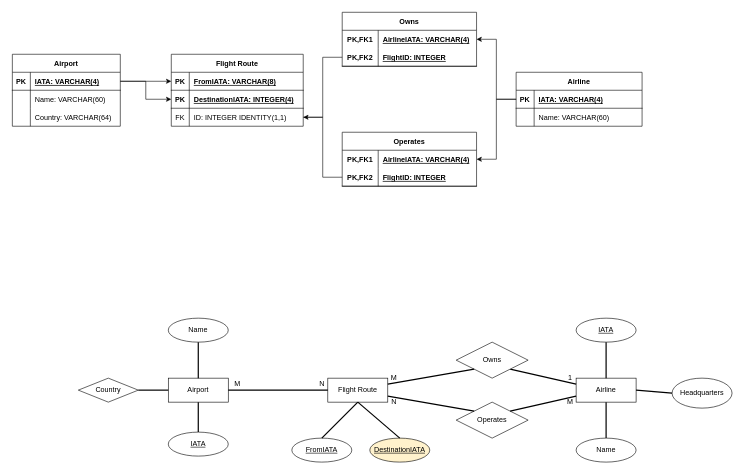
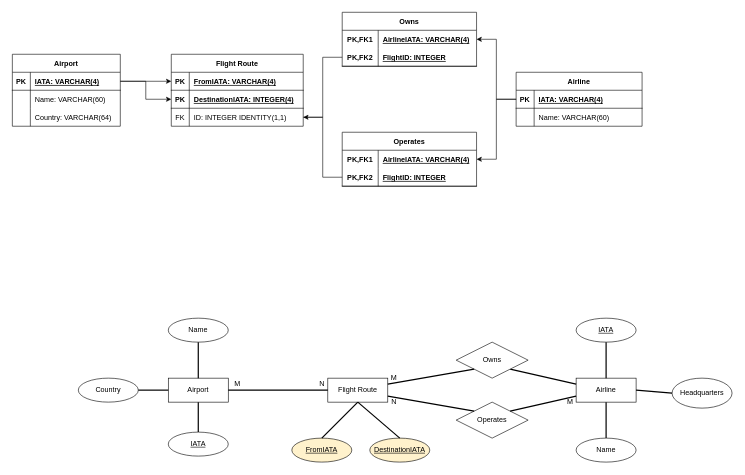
  <mxCell id="0" />
  <mxCell id="1" parent="0" />
  <mxCell id="2" value="Airport" style="shape=table;startSize=30;container=1;collapsible=1;childLayout=tableLayout;fixedRows=1;rowLines=0;fontStyle=1;align=center;resizeLast=1;" vertex="1" parent="1"><mxGeometry x="20" y="90" width="180" height="120" as="geometry" /></mxCell>
  <mxCell id="3" value="" style="shape=tableRow;horizontal=0;startSize=0;swimlaneHead=0;swimlaneBody=0;fillColor=none;collapsible=0;dropTarget=0;points=[[0,0.5],[1,0.5]];portConstraint=eastwest;top=0;left=0;right=0;bottom=1;" vertex="1" parent="2"><mxGeometry y="30" width="180" height="30" as="geometry" /></mxCell>
  <mxCell id="4" value="PK" style="shape=partialRectangle;connectable=0;fillColor=none;top=0;left=0;bottom=0;right=0;fontStyle=1;overflow=hidden;" vertex="1" parent="3"><mxGeometry width="30" height="30" as="geometry"><mxRectangle width="30" height="30" as="alternateBounds" /></mxGeometry></mxCell>
  <mxCell id="5" value="IATA: VARCHAR(4)" style="shape=partialRectangle;connectable=0;fillColor=none;top=0;left=0;bottom=0;right=0;align=left;spacingLeft=6;fontStyle=5;overflow=hidden;" vertex="1" parent="3"><mxGeometry x="30" width="150" height="30" as="geometry"><mxRectangle width="150" height="30" as="alternateBounds" /></mxGeometry></mxCell>
  <mxCell id="6" value="" style="shape=tableRow;horizontal=0;startSize=0;swimlaneHead=0;swimlaneBody=0;fillColor=none;collapsible=0;dropTarget=0;points=[[0,0.5],[1,0.5]];portConstraint=eastwest;top=0;left=0;right=0;bottom=0;" vertex="1" parent="2"><mxGeometry y="60" width="180" height="30" as="geometry" /></mxCell>
  <mxCell id="7" value="" style="shape=partialRectangle;connectable=0;fillColor=none;top=0;left=0;bottom=0;right=0;editable=1;overflow=hidden;" vertex="1" parent="6"><mxGeometry width="30" height="30" as="geometry"><mxRectangle width="30" height="30" as="alternateBounds" /></mxGeometry></mxCell>
  <mxCell id="8" value="Name: VARCHAR(60)" style="shape=partialRectangle;connectable=0;fillColor=none;top=0;left=0;bottom=0;right=0;align=left;spacingLeft=6;overflow=hidden;" vertex="1" parent="6"><mxGeometry x="30" width="150" height="30" as="geometry"><mxRectangle width="150" height="30" as="alternateBounds" /></mxGeometry></mxCell>
  <mxCell id="9" value="" style="shape=tableRow;horizontal=0;startSize=0;swimlaneHead=0;swimlaneBody=0;fillColor=none;collapsible=0;dropTarget=0;points=[[0,0.5],[1,0.5]];portConstraint=eastwest;top=0;left=0;right=0;bottom=0;" vertex="1" parent="2"><mxGeometry y="90" width="180" height="30" as="geometry" /></mxCell>
  <mxCell id="10" value="" style="shape=partialRectangle;connectable=0;fillColor=none;top=0;left=0;bottom=0;right=0;editable=1;overflow=hidden;" vertex="1" parent="9"><mxGeometry width="30" height="30" as="geometry"><mxRectangle width="30" height="30" as="alternateBounds" /></mxGeometry></mxCell>
  <mxCell id="11" value="Country: VARCHAR(64)" style="shape=partialRectangle;connectable=0;fillColor=none;top=0;left=0;bottom=0;right=0;align=left;spacingLeft=6;overflow=hidden;" vertex="1" parent="9"><mxGeometry x="30" width="150" height="30" as="geometry"><mxRectangle width="150" height="30" as="alternateBounds" /></mxGeometry></mxCell>
  <mxCell id="12" value="Flight Route" style="shape=table;startSize=30;container=1;collapsible=1;childLayout=tableLayout;fixedRows=1;rowLines=0;fontStyle=1;align=center;resizeLast=1;" vertex="1" parent="1"><mxGeometry x="285" y="90" width="220" height="120" as="geometry" /></mxCell>
  <mxCell id="13" value="" style="shape=tableRow;horizontal=0;startSize=0;swimlaneHead=0;swimlaneBody=0;fillColor=none;collapsible=0;dropTarget=0;points=[[0,0.5],[1,0.5]];portConstraint=eastwest;top=0;left=0;right=0;bottom=1;" vertex="1" parent="12"><mxGeometry y="30" width="220" height="30" as="geometry" /></mxCell>
  <mxCell id="14" value="PK" style="shape=partialRectangle;connectable=0;fillColor=none;top=0;left=0;bottom=0;right=0;fontStyle=1;overflow=hidden;" vertex="1" parent="13"><mxGeometry width="30" height="30" as="geometry"><mxRectangle width="30" height="30" as="alternateBounds" /></mxGeometry></mxCell>
- <mxCell id="15" value="FromIATA: VARCHAR(8)" style="shape=partialRectangle;connectable=0;fillColor=none;top=0;left=0;bottom=0;right=0;align=left;spacingLeft=6;fontStyle=5;overflow=hidden;" vertex="1" parent="13"><mxGeometry x="30" width="190" height="30" as="geometry"><mxRectangle width="190" height="30" as="alternateBounds" /></mxGeometry></mxCell>
+ <mxCell id="15" value="FromIATA: VARCHAR(4)" style="shape=partialRectangle;connectable=0;fillColor=none;top=0;left=0;bottom=0;right=0;align=left;spacingLeft=6;fontStyle=5;overflow=hidden;" vertex="1" parent="13"><mxGeometry x="30" width="190" height="30" as="geometry"><mxRectangle width="190" height="30" as="alternateBounds" /></mxGeometry></mxCell>
  <mxCell id="16" value="" style="shape=tableRow;horizontal=0;startSize=0;swimlaneHead=0;swimlaneBody=0;fillColor=none;collapsible=0;dropTarget=0;points=[[0,0.5],[1,0.5]];portConstraint=eastwest;top=0;left=0;right=0;bottom=1;" vertex="1" parent="12"><mxGeometry y="60" width="220" height="30" as="geometry" /></mxCell>
  <mxCell id="17" value="PK" style="shape=partialRectangle;connectable=0;fillColor=none;top=0;left=0;bottom=0;right=0;fontStyle=1;overflow=hidden;" vertex="1" parent="16"><mxGeometry width="30" height="30" as="geometry"><mxRectangle width="30" height="30" as="alternateBounds" /></mxGeometry></mxCell>
  <mxCell id="18" value="DestinationIATA: INTEGER(4)" style="shape=partialRectangle;connectable=0;fillColor=none;top=0;left=0;bottom=0;right=0;align=left;spacingLeft=6;fontStyle=5;overflow=hidden;" vertex="1" parent="16"><mxGeometry x="30" width="190" height="30" as="geometry"><mxRectangle width="190" height="30" as="alternateBounds" /></mxGeometry></mxCell>
  <mxCell id="19" value="" style="shape=tableRow;horizontal=0;startSize=0;swimlaneHead=0;swimlaneBody=0;fillColor=none;collapsible=0;dropTarget=0;points=[[0,0.5],[1,0.5]];portConstraint=eastwest;top=0;left=0;right=0;bottom=0;" vertex="1" parent="12"><mxGeometry y="90" width="220" height="30" as="geometry" /></mxCell>
  <mxCell id="20" value="FK" style="shape=partialRectangle;connectable=0;fillColor=none;top=0;left=0;bottom=0;right=0;editable=1;overflow=hidden;" vertex="1" parent="19"><mxGeometry width="30" height="30" as="geometry"><mxRectangle width="30" height="30" as="alternateBounds" /></mxGeometry></mxCell>
  <mxCell id="21" value="ID: INTEGER IDENTITY(1,1)" style="shape=partialRectangle;connectable=0;fillColor=none;top=0;left=0;bottom=0;right=0;align=left;spacingLeft=6;overflow=hidden;" vertex="1" parent="19"><mxGeometry x="30" width="190" height="30" as="geometry"><mxRectangle width="190" height="30" as="alternateBounds" /></mxGeometry></mxCell>
  <mxCell id="22" value="Airline" style="shape=table;startSize=30;container=1;collapsible=1;childLayout=tableLayout;fixedRows=1;rowLines=0;fontStyle=1;align=center;resizeLast=1;" vertex="1" parent="1"><mxGeometry x="860" y="120" width="210" height="90" as="geometry" /></mxCell>
  <mxCell id="23" value="" style="shape=tableRow;horizontal=0;startSize=0;swimlaneHead=0;swimlaneBody=0;fillColor=none;collapsible=0;dropTarget=0;points=[[0,0.5],[1,0.5]];portConstraint=eastwest;top=0;left=0;right=0;bottom=1;" vertex="1" parent="22"><mxGeometry y="30" width="210" height="30" as="geometry" /></mxCell>
  <mxCell id="24" value="PK" style="shape=partialRectangle;connectable=0;fillColor=none;top=0;left=0;bottom=0;right=0;fontStyle=1;overflow=hidden;" vertex="1" parent="23"><mxGeometry width="30" height="30" as="geometry"><mxRectangle width="30" height="30" as="alternateBounds" /></mxGeometry></mxCell>
  <mxCell id="25" value="IATA: VARCHAR(4)" style="shape=partialRectangle;connectable=0;fillColor=none;top=0;left=0;bottom=0;right=0;align=left;spacingLeft=6;fontStyle=5;overflow=hidden;" vertex="1" parent="23"><mxGeometry x="30" width="180" height="30" as="geometry"><mxRectangle width="180" height="30" as="alternateBounds" /></mxGeometry></mxCell>
  <mxCell id="26" value="" style="shape=tableRow;horizontal=0;startSize=0;swimlaneHead=0;swimlaneBody=0;fillColor=none;collapsible=0;dropTarget=0;points=[[0,0.5],[1,0.5]];portConstraint=eastwest;top=0;left=0;right=0;bottom=0;" vertex="1" parent="22"><mxGeometry y="60" width="210" height="30" as="geometry" /></mxCell>
  <mxCell id="27" value="" style="shape=partialRectangle;connectable=0;fillColor=none;top=0;left=0;bottom=0;right=0;editable=1;overflow=hidden;" vertex="1" parent="26"><mxGeometry width="30" height="30" as="geometry"><mxRectangle width="30" height="30" as="alternateBounds" /></mxGeometry></mxCell>
  <mxCell id="28" value="Name: VARCHAR(60)" style="shape=partialRectangle;connectable=0;fillColor=none;top=0;left=0;bottom=0;right=0;align=left;spacingLeft=6;overflow=hidden;" vertex="1" parent="26"><mxGeometry x="30" width="180" height="30" as="geometry"><mxRectangle width="180" height="30" as="alternateBounds" /></mxGeometry></mxCell>
  <mxCell id="29" value="Airport" style="whiteSpace=wrap;html=1;align=center;" vertex="1" parent="1"><mxGeometry x="280" y="630" width="100" height="40" as="geometry" /></mxCell>
  <mxCell id="30" value="Name" style="ellipse;whiteSpace=wrap;html=1;align=center;" vertex="1" parent="1"><mxGeometry x="280" y="530" width="100" height="40" as="geometry" /></mxCell>
- <mxCell id="31" value="Country" style="rhombus;whiteSpace=wrap;html=1;align=center;" vertex="1" parent="1"><mxGeometry x="130" y="630" width="100" height="40" as="geometry" /></mxCell>
+ <mxCell id="31" value="Country" style="ellipse;whiteSpace=wrap;html=1;align=center;" vertex="1" parent="1"><mxGeometry x="130" y="630" width="100" height="40" as="geometry" /></mxCell>
  <mxCell id="32" value="" style="endArrow=none;html=1;rounded=0;strokeWidth=2;jumpSize=6;exitX=1;exitY=0.5;exitDx=0;exitDy=0;entryX=0;entryY=0.5;entryDx=0;entryDy=0;" edge="1" parent="1" source="31" target="29"><mxGeometry relative="1" as="geometry"><mxPoint x="170" y="680" as="sourcePoint" /><mxPoint x="330" y="680" as="targetPoint" /></mxGeometry></mxCell>
  <mxCell id="33" value="" style="endArrow=none;html=1;rounded=0;strokeWidth=2;jumpSize=6;exitX=0.5;exitY=1;exitDx=0;exitDy=0;entryX=0.5;entryY=0;entryDx=0;entryDy=0;" edge="1" parent="1" source="30" target="29"><mxGeometry relative="1" as="geometry"><mxPoint x="230" y="600" as="sourcePoint" /><mxPoint x="390" y="600" as="targetPoint" /></mxGeometry></mxCell>
  <mxCell id="34" value="Flight Route" style="whiteSpace=wrap;html=1;align=center;" vertex="1" parent="1"><mxGeometry x="546" y="630" width="100" height="40" as="geometry" /></mxCell>
  <mxCell id="35" value="Airline" style="whiteSpace=wrap;html=1;align=center;" vertex="1" parent="1"><mxGeometry x="960" y="630" width="100" height="40" as="geometry" /></mxCell>
- <mxCell id="36" value="&lt;u&gt;FromIATA&lt;/u&gt;" style="ellipse;whiteSpace=wrap;html=1;align=center;" vertex="1" parent="1"><mxGeometry x="486" y="730" width="100" height="40" as="geometry" /></mxCell>
+ <mxCell id="36" value="&lt;u&gt;FromIATA&lt;/u&gt;" style="ellipse;whiteSpace=wrap;html=1;align=center;fillColor=#fff2cc;" vertex="1" parent="1"><mxGeometry x="486" y="730" width="100" height="40" as="geometry" /></mxCell>
  <mxCell id="37" value="&lt;u&gt;DestinationIATA&lt;/u&gt;" style="ellipse;whiteSpace=wrap;html=1;align=center;fillColor=#fff2cc;" vertex="1" parent="1"><mxGeometry x="616" y="730" width="100" height="40" as="geometry" /></mxCell>
  <mxCell id="38" value="" style="endArrow=none;html=1;rounded=0;strokeWidth=2;jumpSize=6;exitX=0.5;exitY=0;exitDx=0;exitDy=0;entryX=0.5;entryY=1;entryDx=0;entryDy=0;" edge="1" parent="1" source="36" target="34"><mxGeometry relative="1" as="geometry"><mxPoint x="566" y="710" as="sourcePoint" /><mxPoint x="726" y="710" as="targetPoint" /></mxGeometry></mxCell>
  <mxCell id="39" value="" style="endArrow=none;html=1;rounded=0;strokeWidth=2;jumpSize=6;exitX=0.5;exitY=0;exitDx=0;exitDy=0;entryX=0.5;entryY=1;entryDx=0;entryDy=0;" edge="1" parent="1" source="37" target="34"><mxGeometry relative="1" as="geometry"><mxPoint x="546" y="740" as="sourcePoint" /><mxPoint x="606" y="680" as="targetPoint" /></mxGeometry></mxCell>
  <mxCell id="40" value="Name" style="ellipse;whiteSpace=wrap;html=1;align=center;" vertex="1" parent="1"><mxGeometry x="960" y="730" width="100" height="40" as="geometry" /></mxCell>
  <mxCell id="41" value="&lt;u&gt;IATA&lt;/u&gt;" style="ellipse;whiteSpace=wrap;html=1;align=center;" vertex="1" parent="1"><mxGeometry x="960" y="530" width="100" height="40" as="geometry" /></mxCell>
  <mxCell id="42" value="" style="endArrow=none;html=1;rounded=0;strokeWidth=2;jumpSize=6;exitX=0.5;exitY=0;exitDx=0;exitDy=0;entryX=0.5;entryY=1;entryDx=0;entryDy=0;" edge="1" parent="1" source="35" target="41"><mxGeometry relative="1" as="geometry"><mxPoint x="910" y="590" as="sourcePoint" /><mxPoint x="1070" y="590" as="targetPoint" /></mxGeometry></mxCell>
  <mxCell id="43" value="" style="endArrow=none;html=1;rounded=0;strokeWidth=2;jumpSize=6;entryX=0.5;entryY=1;entryDx=0;entryDy=0;exitX=0.5;exitY=0;exitDx=0;exitDy=0;" edge="1" parent="1" source="40" target="35"><mxGeometry relative="1" as="geometry"><mxPoint x="830" y="700" as="sourcePoint" /><mxPoint x="990" y="700" as="targetPoint" /></mxGeometry></mxCell>
  <mxCell id="44" value="Headquarters" style="ellipse;whiteSpace=wrap;html=1;align=center;" vertex="1" parent="1"><mxGeometry x="1120" y="630" width="100" height="50" as="geometry" /></mxCell>
  <mxCell id="45" value="" style="endArrow=none;html=1;rounded=0;strokeWidth=2;jumpSize=6;entryX=0;entryY=0.5;entryDx=0;entryDy=0;exitX=1;exitY=0.5;exitDx=0;exitDy=0;" edge="1" parent="1" source="35" target="44"><mxGeometry relative="1" as="geometry"><mxPoint x="1020" y="740" as="sourcePoint" /><mxPoint x="1020" y="680" as="targetPoint" /></mxGeometry></mxCell>
  <mxCell id="46" value="" style="endArrow=none;html=1;rounded=0;strokeWidth=2;jumpSize=6;exitX=1;exitY=1;exitDx=0;exitDy=0;entryX=0;entryY=0.25;entryDx=0;entryDy=0;" edge="1" parent="1" source="48" target="35"><mxGeometry relative="1" as="geometry"><mxPoint x="550" y="630" as="sourcePoint" /><mxPoint x="710" y="630" as="targetPoint" /></mxGeometry></mxCell>
  <mxCell id="47" value="" style="endArrow=none;html=1;rounded=0;strokeWidth=2;jumpSize=6;exitX=0.5;exitY=1;exitDx=0;exitDy=0;entryX=0.5;entryY=0;entryDx=0;entryDy=0;" edge="1" parent="1" source="29" target="58"><mxGeometry relative="1" as="geometry"><mxPoint x="340" y="580" as="sourcePoint" /><mxPoint x="330" y="720" as="targetPoint" /></mxGeometry></mxCell>
  <mxCell id="48" value="Owns" style="shape=rhombus;perimeter=rhombusPerimeter;whiteSpace=wrap;html=1;align=center;" vertex="1" parent="1"><mxGeometry x="760" y="570" width="120" height="60" as="geometry" /></mxCell>
  <mxCell id="49" value="" style="endArrow=none;html=1;rounded=0;strokeWidth=2;jumpSize=6;exitX=1;exitY=0.25;exitDx=0;exitDy=0;entryX=0;entryY=1;entryDx=0;entryDy=0;" edge="1" parent="1" source="34" target="48"><mxGeometry relative="1" as="geometry"><mxPoint x="861" y="660" as="sourcePoint" /><mxPoint x="1001" y="660" as="targetPoint" /></mxGeometry></mxCell>
  <mxCell id="50" value="" style="endArrow=none;html=1;rounded=0;strokeWidth=2;jumpSize=6;exitX=1;exitY=0.5;exitDx=0;exitDy=0;entryX=0;entryY=0.5;entryDx=0;entryDy=0;" edge="1" parent="1" source="29" target="34"><mxGeometry relative="1" as="geometry"><mxPoint x="450" y="650" as="sourcePoint" /><mxPoint x="320" y="660" as="targetPoint" /></mxGeometry></mxCell>
  <mxCell id="51" value="Operates" style="shape=rhombus;perimeter=rhombusPerimeter;whiteSpace=wrap;html=1;align=center;" vertex="1" parent="1"><mxGeometry x="760" y="670" width="120" height="60" as="geometry" /></mxCell>
  <mxCell id="52" value="" style="endArrow=none;html=1;rounded=0;strokeWidth=2;jumpSize=6;exitX=1;exitY=0;exitDx=0;exitDy=0;entryX=0;entryY=0.75;entryDx=0;entryDy=0;" edge="1" parent="1" source="51" target="35"><mxGeometry relative="1" as="geometry"><mxPoint x="890" y="610" as="sourcePoint" /><mxPoint x="970" y="660" as="targetPoint" /></mxGeometry></mxCell>
  <mxCell id="53" value="" style="endArrow=none;html=1;rounded=0;strokeWidth=2;jumpSize=6;exitX=1;exitY=0.75;exitDx=0;exitDy=0;entryX=0;entryY=0;entryDx=0;entryDy=0;" edge="1" parent="1" source="34" target="51"><mxGeometry relative="1" as="geometry"><mxPoint x="656" y="660" as="sourcePoint" /><mxPoint x="770" y="610" as="targetPoint" /></mxGeometry></mxCell>
  <mxCell id="54" value="M" style="text;html=1;align=center;verticalAlign=middle;resizable=0;points=[];autosize=1;strokeColor=none;fillColor=none;" vertex="1" parent="1"><mxGeometry x="935" y="660" width="30" height="20" as="geometry" /></mxCell>
  <mxCell id="55" value="N" style="text;html=1;align=center;verticalAlign=middle;resizable=0;points=[];autosize=1;strokeColor=none;fillColor=none;" vertex="1" parent="1"><mxGeometry x="646" y="660" width="20" height="20" as="geometry" /></mxCell>
- <mxCell id="56" value="1" style="text;html=1;align=center;verticalAlign=middle;resizable=0;points=[];autosize=1;strokeColor=none;fillColor=none;" vertex="1" parent="1"><mxGeometry x="940" y="620" width="20" height="20" as="geometry" /></mxCell>
  <mxCell id="57" value="M" style="text;html=1;align=center;verticalAlign=middle;resizable=0;points=[];autosize=1;strokeColor=none;fillColor=none;" vertex="1" parent="1"><mxGeometry x="641" y="620" width="30" height="20" as="geometry" /></mxCell>
  <mxCell id="58" value="&lt;u&gt;IATA&lt;/u&gt;" style="ellipse;whiteSpace=wrap;html=1;align=center;" vertex="1" parent="1"><mxGeometry x="280" y="720" width="100" height="40" as="geometry" /></mxCell>
  <mxCell id="59" value="M" style="text;html=1;align=center;verticalAlign=middle;resizable=0;points=[];autosize=1;strokeColor=none;fillColor=none;" vertex="1" parent="1"><mxGeometry x="380" y="630" width="30" height="20" as="geometry" /></mxCell>
  <mxCell id="60" value="N" style="text;html=1;align=center;verticalAlign=middle;resizable=0;points=[];autosize=1;strokeColor=none;fillColor=none;" vertex="1" parent="1"><mxGeometry x="526" y="630" width="20" height="20" as="geometry" /></mxCell>
  <mxCell id="61" value="Operates" style="shape=table;startSize=30;container=1;collapsible=1;childLayout=tableLayout;fixedRows=1;rowLines=0;fontStyle=1;align=center;resizeLast=1;" vertex="1" parent="1"><mxGeometry x="570" y="220" width="224" height="90" as="geometry" /></mxCell>
  <mxCell id="62" value="" style="shape=tableRow;horizontal=0;startSize=0;swimlaneHead=0;swimlaneBody=0;fillColor=none;collapsible=0;dropTarget=0;points=[[0,0.5],[1,0.5]];portConstraint=eastwest;top=0;left=0;right=0;bottom=0;" vertex="1" parent="61"><mxGeometry y="30" width="224" height="30" as="geometry" /></mxCell>
  <mxCell id="63" value="PK,FK1" style="shape=partialRectangle;connectable=0;fillColor=none;top=0;left=0;bottom=0;right=0;fontStyle=1;overflow=hidden;" vertex="1" parent="62"><mxGeometry width="60" height="30" as="geometry"><mxRectangle width="60" height="30" as="alternateBounds" /></mxGeometry></mxCell>
  <mxCell id="64" value="AirlineIATA: VARCHAR(4)" style="shape=partialRectangle;connectable=0;fillColor=none;top=0;left=0;bottom=0;right=0;align=left;spacingLeft=6;fontStyle=5;overflow=hidden;" vertex="1" parent="62"><mxGeometry x="60" width="164" height="30" as="geometry"><mxRectangle width="164" height="30" as="alternateBounds" /></mxGeometry></mxCell>
  <mxCell id="65" value="" style="shape=tableRow;horizontal=0;startSize=0;swimlaneHead=0;swimlaneBody=0;fillColor=none;collapsible=0;dropTarget=0;points=[[0,0.5],[1,0.5]];portConstraint=eastwest;top=0;left=0;right=0;bottom=1;" vertex="1" parent="61"><mxGeometry y="60" width="224" height="30" as="geometry" /></mxCell>
  <mxCell id="66" value="PK,FK2" style="shape=partialRectangle;connectable=0;fillColor=none;top=0;left=0;bottom=0;right=0;fontStyle=1;overflow=hidden;" vertex="1" parent="65"><mxGeometry width="60" height="30" as="geometry"><mxRectangle width="60" height="30" as="alternateBounds" /></mxGeometry></mxCell>
  <mxCell id="67" value="FlightID: INTEGER" style="shape=partialRectangle;connectable=0;fillColor=none;top=0;left=0;bottom=0;right=0;align=left;spacingLeft=6;fontStyle=5;overflow=hidden;" vertex="1" parent="65"><mxGeometry x="60" width="164" height="30" as="geometry"><mxRectangle width="164" height="30" as="alternateBounds" /></mxGeometry></mxCell>
  <mxCell id="68" value="Owns" style="shape=table;startSize=30;container=1;collapsible=1;childLayout=tableLayout;fixedRows=1;rowLines=0;fontStyle=1;align=center;resizeLast=1;" vertex="1" parent="1"><mxGeometry x="570" y="20" width="224" height="90" as="geometry" /></mxCell>
  <mxCell id="69" value="" style="shape=tableRow;horizontal=0;startSize=0;swimlaneHead=0;swimlaneBody=0;fillColor=none;collapsible=0;dropTarget=0;points=[[0,0.5],[1,0.5]];portConstraint=eastwest;top=0;left=0;right=0;bottom=0;" vertex="1" parent="68"><mxGeometry y="30" width="224" height="30" as="geometry" /></mxCell>
  <mxCell id="70" value="PK,FK1" style="shape=partialRectangle;connectable=0;fillColor=none;top=0;left=0;bottom=0;right=0;fontStyle=1;overflow=hidden;" vertex="1" parent="69"><mxGeometry width="60" height="30" as="geometry"><mxRectangle width="60" height="30" as="alternateBounds" /></mxGeometry></mxCell>
  <mxCell id="71" value="AirlineIATA: VARCHAR(4)" style="shape=partialRectangle;connectable=0;fillColor=none;top=0;left=0;bottom=0;right=0;align=left;spacingLeft=6;fontStyle=5;overflow=hidden;" vertex="1" parent="69"><mxGeometry x="60" width="164" height="30" as="geometry"><mxRectangle width="164" height="30" as="alternateBounds" /></mxGeometry></mxCell>
  <mxCell id="72" value="" style="shape=tableRow;horizontal=0;startSize=0;swimlaneHead=0;swimlaneBody=0;fillColor=none;collapsible=0;dropTarget=0;points=[[0,0.5],[1,0.5]];portConstraint=eastwest;top=0;left=0;right=0;bottom=1;" vertex="1" parent="68"><mxGeometry y="60" width="224" height="30" as="geometry" /></mxCell>
  <mxCell id="73" value="PK,FK2" style="shape=partialRectangle;connectable=0;fillColor=none;top=0;left=0;bottom=0;right=0;fontStyle=1;overflow=hidden;" vertex="1" parent="72"><mxGeometry width="60" height="30" as="geometry"><mxRectangle width="60" height="30" as="alternateBounds" /></mxGeometry></mxCell>
  <mxCell id="74" value="FlightID: INTEGER" style="shape=partialRectangle;connectable=0;fillColor=none;top=0;left=0;bottom=0;right=0;align=left;spacingLeft=6;fontStyle=5;overflow=hidden;" vertex="1" parent="72"><mxGeometry x="60" width="164" height="30" as="geometry"><mxRectangle width="164" height="30" as="alternateBounds" /></mxGeometry></mxCell>
  <mxCell id="75" style="edgeStyle=orthogonalEdgeStyle;rounded=0;jumpSize=6;orthogonalLoop=1;jettySize=auto;html=1;exitX=0;exitY=0.5;exitDx=0;exitDy=0;entryX=1;entryY=0.5;entryDx=0;entryDy=0;strokeWidth=1;" edge="1" parent="1" source="23" target="69"><mxGeometry relative="1" as="geometry" /></mxCell>
  <mxCell id="76" style="edgeStyle=orthogonalEdgeStyle;rounded=0;jumpSize=6;orthogonalLoop=1;jettySize=auto;html=1;exitX=0;exitY=0.5;exitDx=0;exitDy=0;entryX=1;entryY=0.5;entryDx=0;entryDy=0;strokeWidth=1;" edge="1" parent="1" source="23" target="62"><mxGeometry relative="1" as="geometry" /></mxCell>
  <mxCell id="77" style="edgeStyle=orthogonalEdgeStyle;rounded=0;jumpSize=6;orthogonalLoop=1;jettySize=auto;html=1;exitX=1;exitY=0.5;exitDx=0;exitDy=0;entryX=0;entryY=0.5;entryDx=0;entryDy=0;strokeWidth=1;endArrow=none;endFill=0;startArrow=classic;startFill=1;" edge="1" parent="1" source="19" target="72"><mxGeometry relative="1" as="geometry" /></mxCell>
  <mxCell id="78" style="edgeStyle=orthogonalEdgeStyle;rounded=0;jumpSize=6;orthogonalLoop=1;jettySize=auto;html=1;exitX=1;exitY=0.5;exitDx=0;exitDy=0;entryX=0;entryY=0.5;entryDx=0;entryDy=0;strokeWidth=1;endArrow=none;endFill=0;" edge="1" parent="1" source="19" target="65"><mxGeometry relative="1" as="geometry" /></mxCell>
  <mxCell id="79" style="edgeStyle=orthogonalEdgeStyle;rounded=0;jumpSize=6;orthogonalLoop=1;jettySize=auto;html=1;exitX=0;exitY=0.5;exitDx=0;exitDy=0;entryX=1;entryY=0.5;entryDx=0;entryDy=0;startArrow=classic;startFill=1;endArrow=none;endFill=0;strokeWidth=1;" edge="1" parent="1" source="13" target="3"><mxGeometry relative="1" as="geometry" /></mxCell>
  <mxCell id="80" style="edgeStyle=orthogonalEdgeStyle;rounded=0;jumpSize=6;orthogonalLoop=1;jettySize=auto;html=1;exitX=0;exitY=0.5;exitDx=0;exitDy=0;entryX=1;entryY=0.5;entryDx=0;entryDy=0;startArrow=classic;startFill=1;endArrow=none;endFill=0;strokeWidth=1;" edge="1" parent="1" source="16" target="3"><mxGeometry relative="1" as="geometry" /></mxCell>
